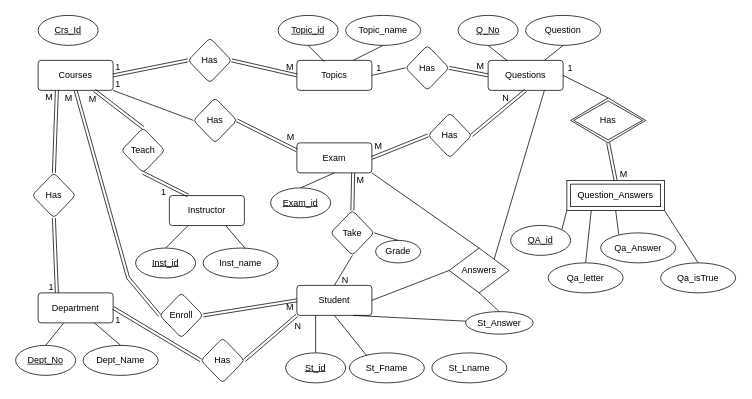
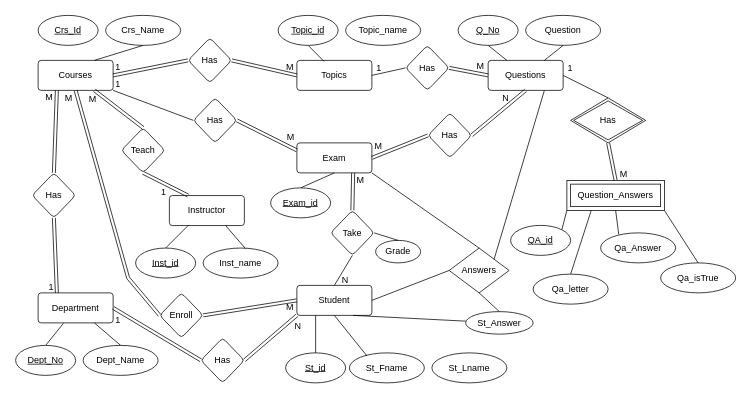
  <mxCell id="0" />
  <mxCell id="1" parent="0" />
  <mxCell id="2" value="Courses" style="rounded=1;arcSize=10;whiteSpace=wrap;html=1;align=center;" parent="1" vertex="1"><mxGeometry x="50" y="80" width="100" height="40" as="geometry" /></mxCell>
  <mxCell id="3" value="Instructor" style="rounded=1;arcSize=10;whiteSpace=wrap;html=1;align=center;" parent="1" vertex="1"><mxGeometry x="225" y="260.23" width="100" height="40" as="geometry" /></mxCell>
  <mxCell id="4" value="Topics" style="rounded=1;arcSize=10;whiteSpace=wrap;html=1;align=center;" parent="1" vertex="1"><mxGeometry x="395" y="80" width="100" height="40" as="geometry" /></mxCell>
  <mxCell id="5" value="Exam" style="rounded=1;arcSize=10;whiteSpace=wrap;html=1;align=center;" parent="1" vertex="1"><mxGeometry x="395" y="190" width="100" height="40" as="geometry" /></mxCell>
  <mxCell id="6" value="Student" style="rounded=1;arcSize=10;whiteSpace=wrap;html=1;align=center;" parent="1" vertex="1"><mxGeometry x="395" y="380" width="100" height="40" as="geometry" /></mxCell>
  <mxCell id="7" value="Department" style="rounded=1;arcSize=10;whiteSpace=wrap;html=1;align=center;" parent="1" vertex="1"><mxGeometry x="50" y="390" width="100" height="40" as="geometry" /></mxCell>
  <mxCell id="8" value="Questions" style="rounded=1;arcSize=10;whiteSpace=wrap;html=1;align=center;" parent="1" vertex="1"><mxGeometry x="650" y="80" width="100" height="40" as="geometry" /></mxCell>
+ <mxCell id="9" value="Crs_Name" style="ellipse;whiteSpace=wrap;html=1;align=center;" parent="1" vertex="1"><mxGeometry x="140" width="100" height="40" as="geometry" y="20" /></mxCell>
+ <mxCell id="10" value="" style="endArrow=none;html=1;rounded=0;entryX=0.5;entryY=1;entryDx=0;entryDy=0;exitX=0.75;exitY=0;exitDx=0;exitDy=0;" parent="1" source="2" target="9" edge="1"><mxGeometry width="50" height="50" relative="1" as="geometry"><mxPoint x="400" y="170" as="sourcePoint" /><mxPoint x="450" y="120" as="targetPoint" /></mxGeometry></mxCell>
  <mxCell id="11" value="Crs_Id" style="ellipse;whiteSpace=wrap;html=1;align=center;fontStyle=4;" parent="1" vertex="1"><mxGeometry x="50" width="80" height="40" as="geometry" y="20" /></mxCell>
  <mxCell id="12" value="" style="endArrow=none;html=1;rounded=0;entryX=0.5;entryY=1;entryDx=0;entryDy=0;exitX=0.363;exitY=0.036;exitDx=0;exitDy=0;exitPerimeter=0;" parent="1" source="4" target="15" edge="1"><mxGeometry width="50" height="50" relative="1" as="geometry"><mxPoint x="417" y="80" as="sourcePoint" /><mxPoint x="415" y="60" as="targetPoint" /></mxGeometry></mxCell>
  <mxCell id="13" value="Topic_name" style="ellipse;whiteSpace=wrap;html=1;align=center;" parent="1" vertex="1"><mxGeometry x="460" width="100" height="40" as="geometry" y="20" /></mxCell>
- <mxCell id="14" value="" style="endArrow=none;html=1;rounded=0;entryX=0.5;entryY=1;entryDx=0;entryDy=0;exitX=0.75;exitY=0;exitDx=0;exitDy=0;" parent="1" source="4" target="13" edge="1"><mxGeometry width="50" height="50" relative="1" as="geometry"><mxPoint x="467" y="80" as="sourcePoint" /><mxPoint x="770" y="120" as="targetPoint" /></mxGeometry></mxCell>
  <mxCell id="15" value="Topic_id" style="ellipse;whiteSpace=wrap;html=1;align=center;fontStyle=4;" parent="1" vertex="1"><mxGeometry x="370" width="80" height="40" as="geometry" y="20" /></mxCell>
  <mxCell id="16" value="" style="endArrow=none;html=1;rounded=0;entryX=0.5;entryY=0;entryDx=0;entryDy=0;exitX=0.338;exitY=1.014;exitDx=0;exitDy=0;exitPerimeter=0;" parent="1" source="7" target="19" edge="1"><mxGeometry width="50" height="50" relative="1" as="geometry"><mxPoint x="97" y="520" as="sourcePoint" /><mxPoint x="95" y="500" as="targetPoint" /></mxGeometry></mxCell>
  <mxCell id="17" value="Dept_Name" style="ellipse;whiteSpace=wrap;html=1;align=center;" parent="1" vertex="1"><mxGeometry x="110" y="460" width="100" height="40" as="geometry" /></mxCell>
  <mxCell id="18" value="" style="endArrow=none;html=1;rounded=0;entryX=0.5;entryY=0;entryDx=0;entryDy=0;exitX=0.75;exitY=1;exitDx=0;exitDy=0;" parent="1" source="7" target="17" edge="1"><mxGeometry width="50" height="50" relative="1" as="geometry"><mxPoint x="147" y="520" as="sourcePoint" /><mxPoint x="450" y="560" as="targetPoint" /></mxGeometry></mxCell>
  <mxCell id="19" value="Dept_No" style="ellipse;whiteSpace=wrap;html=1;align=center;fontStyle=4;" parent="1" vertex="1"><mxGeometry y="460" width="80" height="40" as="geometry" x="20" /></mxCell>
  <mxCell id="20" value="" style="endArrow=none;html=1;rounded=0;entryX=0.5;entryY=0;entryDx=0;entryDy=0;exitX=0.25;exitY=1;exitDx=0;exitDy=0;" parent="1" source="6" target="23" edge="1"><mxGeometry width="50" height="50" relative="1" as="geometry"><mxPoint x="402" y="520" as="sourcePoint" /><mxPoint x="400" y="500" as="targetPoint" /></mxGeometry></mxCell>
  <mxCell id="21" value="St_Fname" style="ellipse;whiteSpace=wrap;html=1;align=center;" parent="1" vertex="1"><mxGeometry x="465" y="470" width="100" height="40" as="geometry" /></mxCell>
  <mxCell id="22" value="" style="endArrow=none;html=1;rounded=0;entryX=0.235;entryY=0.105;entryDx=0;entryDy=0;exitX=0.5;exitY=1;exitDx=0;exitDy=0;entryPerimeter=0;" parent="1" source="6" target="21" edge="1"><mxGeometry width="50" height="50" relative="1" as="geometry"><mxPoint x="452" y="520" as="sourcePoint" /><mxPoint x="755" y="560" as="targetPoint" /></mxGeometry></mxCell>
  <mxCell id="23" value="St_id" style="ellipse;whiteSpace=wrap;html=1;align=center;fontStyle=4;" parent="1" vertex="1"><mxGeometry x="380" y="470" width="80" height="40" as="geometry" /></mxCell>
  <mxCell id="24" value="" style="endArrow=none;html=1;rounded=0;entryX=0.5;entryY=0;entryDx=0;entryDy=0;exitX=0.25;exitY=1;exitDx=0;exitDy=0;" parent="1" source="3" target="27" edge="1"><mxGeometry width="50" height="50" relative="1" as="geometry"><mxPoint x="227" y="390.23" as="sourcePoint" /><mxPoint x="225" y="370.23" as="targetPoint" /></mxGeometry></mxCell>
  <mxCell id="25" value="Inst_name" style="ellipse;whiteSpace=wrap;html=1;align=center;" parent="1" vertex="1"><mxGeometry x="270" y="330.23" width="100" height="40" as="geometry" /></mxCell>
  <mxCell id="26" value="" style="endArrow=none;html=1;rounded=0;entryX=0.563;entryY=0.014;entryDx=0;entryDy=0;exitX=0.75;exitY=1;exitDx=0;exitDy=0;entryPerimeter=0;" parent="1" source="3" target="25" edge="1"><mxGeometry width="50" height="50" relative="1" as="geometry"><mxPoint x="277" y="390.23" as="sourcePoint" /><mxPoint x="580" y="430.23" as="targetPoint" /></mxGeometry></mxCell>
  <mxCell id="27" value="Inst_id" style="ellipse;whiteSpace=wrap;html=1;align=center;fontStyle=4;" parent="1" vertex="1"><mxGeometry x="180" y="330.23" width="80" height="40" as="geometry" /></mxCell>
  <mxCell id="28" value="" style="endArrow=none;html=1;rounded=0;entryX=0.5;entryY=0;entryDx=0;entryDy=0;exitX=0.5;exitY=1;exitDx=0;exitDy=0;" parent="1" source="5" target="29" edge="1"><mxGeometry width="50" height="50" relative="1" as="geometry"><mxPoint x="402" y="300" as="sourcePoint" /><mxPoint x="400" y="280" as="targetPoint" /></mxGeometry></mxCell>
  <mxCell id="29" value="Exam_id" style="ellipse;whiteSpace=wrap;html=1;align=center;fontStyle=4;" parent="1" vertex="1"><mxGeometry x="360" y="250" width="80" height="40" as="geometry" /></mxCell>
  <mxCell id="30" value="" style="endArrow=none;html=1;rounded=0;entryX=0.5;entryY=1;entryDx=0;entryDy=0;exitX=0.25;exitY=0;exitDx=0;exitDy=0;" parent="1" source="8" target="33" edge="1"><mxGeometry width="50" height="50" relative="1" as="geometry"><mxPoint x="657" y="80" as="sourcePoint" /><mxPoint x="655" y="60" as="targetPoint" /></mxGeometry></mxCell>
  <mxCell id="31" value="Question" style="ellipse;whiteSpace=wrap;html=1;align=center;" parent="1" vertex="1"><mxGeometry x="700" width="100" height="40" as="geometry" y="20" /></mxCell>
  <mxCell id="32" value="" style="endArrow=none;html=1;rounded=0;entryX=0.5;entryY=1;entryDx=0;entryDy=0;exitX=0.75;exitY=0;exitDx=0;exitDy=0;" parent="1" source="8" target="31" edge="1"><mxGeometry width="50" height="50" relative="1" as="geometry"><mxPoint x="707" y="80" as="sourcePoint" /><mxPoint x="1010" y="120" as="targetPoint" /></mxGeometry></mxCell>
  <mxCell id="33" value="Q_No" style="ellipse;whiteSpace=wrap;html=1;align=center;fontStyle=4;" parent="1" vertex="1"><mxGeometry x="610" width="80" height="40" as="geometry" y="20" /></mxCell>
  <mxCell id="34" value="" style="endArrow=none;html=1;rounded=0;entryX=1;entryY=0;entryDx=0;entryDy=0;exitX=0;exitY=1;exitDx=0;exitDy=0;" parent="1" source="38" target="37" edge="1"><mxGeometry width="50" height="50" relative="1" as="geometry"><mxPoint x="777" y="390" as="sourcePoint" /><mxPoint x="775" y="370" as="targetPoint" /></mxGeometry></mxCell>
  <mxCell id="35" value="Qa_Answer" style="ellipse;whiteSpace=wrap;html=1;align=center;" parent="1" vertex="1"><mxGeometry x="800" y="310" width="100" height="40" as="geometry" /></mxCell>
  <mxCell id="36" value="" style="endArrow=none;html=1;rounded=0;entryX=0.242;entryY=0.052;entryDx=0;entryDy=0;exitX=0.5;exitY=1;exitDx=0;exitDy=0;entryPerimeter=0;" parent="1" source="38" target="35" edge="1"><mxGeometry width="50" height="50" relative="1" as="geometry"><mxPoint x="827" y="390" as="sourcePoint" /><mxPoint x="1130" y="430" as="targetPoint" /></mxGeometry></mxCell>
  <mxCell id="37" value="QA_id" style="ellipse;whiteSpace=wrap;html=1;align=center;fontStyle=4;" parent="1" vertex="1"><mxGeometry x="680" y="300" width="80" height="40" as="geometry" /></mxCell>
  <mxCell id="38" value="Question_Answers" style="shape=ext;margin=3;double=1;whiteSpace=wrap;html=1;align=center;" parent="1" vertex="1"><mxGeometry x="755" y="240" width="130" height="40" as="geometry" /></mxCell>
  <mxCell id="39" value="St_Lname" style="ellipse;whiteSpace=wrap;html=1;align=center;" parent="1" vertex="1"><mxGeometry x="575" y="470" width="100" height="40" as="geometry" /></mxCell>
  <mxCell id="40" value="" style="endArrow=none;html=1;rounded=0;exitX=0.75;exitY=1;exitDx=0;exitDy=0;" parent="1" source="6" target="96" edge="1"><mxGeometry width="50" height="50" relative="1" as="geometry"><mxPoint x="455" y="430" as="sourcePoint" /><mxPoint x="479" y="474" as="targetPoint" /></mxGeometry></mxCell>
- <mxCell id="41" value="Qa_letter" style="ellipse;whiteSpace=wrap;html=1;align=center;" parent="1" vertex="1"><mxGeometry x="730" y="350" width="100" height="40" as="geometry" /></mxCell>
+ <mxCell id="41" value="Qa_letter" style="ellipse;whiteSpace=wrap;html=1;align=center;" parent="1" vertex="1"><mxGeometry x="710" y="365" width="100" height="40" as="geometry" /></mxCell>
  <mxCell id="42" value="" style="endArrow=none;html=1;rounded=0;exitX=0.25;exitY=1;exitDx=0;exitDy=0;entryX=0.5;entryY=0;entryDx=0;entryDy=0;" parent="1" source="38" target="41" edge="1"><mxGeometry width="50" height="50" relative="1" as="geometry"><mxPoint x="827" y="460" as="sourcePoint" /><mxPoint x="780" y="350" as="targetPoint" /></mxGeometry></mxCell>
  <mxCell id="43" value="Qa_isTrue" style="ellipse;whiteSpace=wrap;html=1;align=center;" parent="1" vertex="1"><mxGeometry x="880" y="350" width="100" height="40" as="geometry" /></mxCell>
  <mxCell id="44" value="" style="endArrow=none;html=1;rounded=0;entryX=0.5;entryY=0;entryDx=0;entryDy=0;exitX=1;exitY=1;exitDx=0;exitDy=0;" parent="1" source="38" target="43" edge="1"><mxGeometry width="50" height="50" relative="1" as="geometry"><mxPoint x="907" y="330" as="sourcePoint" /><mxPoint x="1210" y="370" as="targetPoint" /></mxGeometry></mxCell>
  <mxCell id="45" value="Has" style="rhombus;whiteSpace=wrap;html=1;rounded=1;arcSize=10;" parent="1" vertex="1"><mxGeometry x="42" y="230" width="58" height="60" as="geometry" /></mxCell>
  <mxCell id="46" value="" style="shape=link;html=1;rounded=0;exitX=0.5;exitY=1;exitDx=0;exitDy=0;entryX=0.25;entryY=0;entryDx=0;entryDy=0;" parent="1" source="45" target="7" edge="1"><mxGeometry relative="1" as="geometry"><mxPoint x="220" y="290" as="sourcePoint" /><mxPoint x="380" y="290" as="targetPoint" /></mxGeometry></mxCell>
  <mxCell id="47" value="1" style="resizable=0;html=1;whiteSpace=wrap;align=right;verticalAlign=bottom;" parent="46" connectable="0" vertex="1"><mxGeometry x="1" relative="1" as="geometry"><mxPoint x="-3" as="offset" /></mxGeometry></mxCell>
  <mxCell id="48" value="" style="shape=link;html=1;rounded=0;exitX=0.5;exitY=0;exitDx=0;exitDy=0;entryX=0.25;entryY=1;entryDx=0;entryDy=0;" parent="1" source="45" target="2" edge="1"><mxGeometry relative="1" as="geometry"><mxPoint x="220" y="290" as="sourcePoint" /><mxPoint x="380" y="290" as="targetPoint" /></mxGeometry></mxCell>
  <mxCell id="49" value="M" style="resizable=0;html=1;whiteSpace=wrap;align=right;verticalAlign=bottom;" parent="48" connectable="0" vertex="1"><mxGeometry x="1" relative="1" as="geometry"><mxPoint x="-4" y="17" as="offset" /></mxGeometry></mxCell>
  <mxCell id="50" value="Has" style="rhombus;whiteSpace=wrap;html=1;rounded=1;arcSize=10;" parent="1" vertex="1"><mxGeometry x="250" y="50" width="58" height="60" as="geometry" /></mxCell>
  <mxCell id="51" value="" style="shape=link;html=1;rounded=0;exitX=1;exitY=0.5;exitDx=0;exitDy=0;entryX=0;entryY=0.5;entryDx=0;entryDy=0;" parent="1" source="50" target="4" edge="1"><mxGeometry relative="1" as="geometry"><mxPoint x="390" y="200" as="sourcePoint" /><mxPoint x="270" y="300" as="targetPoint" /></mxGeometry></mxCell>
  <mxCell id="52" value="M" style="resizable=0;html=1;whiteSpace=wrap;align=right;verticalAlign=bottom;" parent="51" connectable="0" vertex="1"><mxGeometry x="1" relative="1" as="geometry"><mxPoint x="-3" y="-3" as="offset" /></mxGeometry></mxCell>
  <mxCell id="53" value="" style="shape=link;html=1;rounded=0;exitX=0;exitY=0.5;exitDx=0;exitDy=0;entryX=1;entryY=0.5;entryDx=0;entryDy=0;" parent="1" source="50" target="2" edge="1"><mxGeometry relative="1" as="geometry"><mxPoint x="390" y="200" as="sourcePoint" /><mxPoint x="270" y="30" as="targetPoint" /></mxGeometry></mxCell>
  <mxCell id="54" value="1" style="resizable=0;html=1;whiteSpace=wrap;align=right;verticalAlign=bottom;" parent="53" connectable="0" vertex="1"><mxGeometry x="1" relative="1" as="geometry"><mxPoint x="11" y="-3" as="offset" /></mxGeometry></mxCell>
  <mxCell id="55" value="Teach" style="rhombus;whiteSpace=wrap;html=1;rounded=1;arcSize=10;" parent="1" vertex="1"><mxGeometry x="161" y="170" width="58" height="60" as="geometry" /></mxCell>
  <mxCell id="56" value="" style="shape=link;html=1;rounded=0;exitX=0.5;exitY=1;exitDx=0;exitDy=0;entryX=0.25;entryY=0;entryDx=0;entryDy=0;" parent="1" source="55" target="3" edge="1"><mxGeometry relative="1" as="geometry"><mxPoint x="379" y="300" as="sourcePoint" /><mxPoint x="259" y="400" as="targetPoint" /></mxGeometry></mxCell>
  <mxCell id="57" value="1" style="resizable=0;html=1;whiteSpace=wrap;align=right;verticalAlign=bottom;" parent="56" connectable="0" vertex="1"><mxGeometry x="1" relative="1" as="geometry"><mxPoint x="-28" y="4" as="offset" /></mxGeometry></mxCell>
  <mxCell id="58" value="" style="shape=link;html=1;rounded=0;exitX=0.5;exitY=0;exitDx=0;exitDy=0;entryX=0.75;entryY=1;entryDx=0;entryDy=0;" parent="1" source="55" target="2" edge="1"><mxGeometry relative="1" as="geometry"><mxPoint x="379" y="300" as="sourcePoint" /><mxPoint x="259" y="130" as="targetPoint" /></mxGeometry></mxCell>
  <mxCell id="59" value="M" style="resizable=0;html=1;whiteSpace=wrap;align=right;verticalAlign=bottom;" parent="58" connectable="0" vertex="1"><mxGeometry x="1" relative="1" as="geometry"><mxPoint x="4" y="20" as="offset" /></mxGeometry></mxCell>
  <mxCell id="60" value="Has" style="rhombus;whiteSpace=wrap;html=1;rounded=1;arcSize=10;" parent="1" vertex="1"><mxGeometry x="257" y="130" width="58" height="60" as="geometry" /></mxCell>
  <mxCell id="61" value="" style="shape=link;html=1;rounded=0;exitX=1;exitY=0.5;exitDx=0;exitDy=0;entryX=0;entryY=0.25;entryDx=0;entryDy=0;" parent="1" source="60" target="5" edge="1"><mxGeometry relative="1" as="geometry"><mxPoint x="250" y="320" as="sourcePoint" /><mxPoint x="130" y="420" as="targetPoint" /></mxGeometry></mxCell>
  <mxCell id="62" value="M" style="resizable=0;html=1;whiteSpace=wrap;align=right;verticalAlign=bottom;" parent="61" connectable="0" vertex="1"><mxGeometry x="1" relative="1" as="geometry"><mxPoint x="-2" y="-9" as="offset" /></mxGeometry></mxCell>
  <mxCell id="63" value="" style="endArrow=none;html=1;rounded=0;entryX=1;entryY=1;entryDx=0;entryDy=0;exitX=0;exitY=0.5;exitDx=0;exitDy=0;" parent="1" source="60" target="2" edge="1"><mxGeometry relative="1" as="geometry"><mxPoint x="280" y="210" as="sourcePoint" /><mxPoint x="440" y="210" as="targetPoint" /></mxGeometry></mxCell>
  <mxCell id="64" value="1" style="resizable=0;html=1;whiteSpace=wrap;align=right;verticalAlign=bottom;" parent="63" connectable="0" vertex="1"><mxGeometry x="1" relative="1" as="geometry"><mxPoint x="11" as="offset" /></mxGeometry></mxCell>
  <mxCell id="65" value="Has" style="rhombus;whiteSpace=wrap;html=1;rounded=1;arcSize=10;" parent="1" vertex="1"><mxGeometry x="540" y="60" width="58" height="60" as="geometry" /></mxCell>
  <mxCell id="66" value="" style="shape=link;html=1;rounded=0;exitX=1;exitY=0.5;exitDx=0;exitDy=0;entryX=0;entryY=0.5;entryDx=0;entryDy=0;" parent="1" source="65" target="8" edge="1"><mxGeometry relative="1" as="geometry"><mxPoint x="605" y="300" as="sourcePoint" /><mxPoint x="750" y="180" as="targetPoint" /></mxGeometry></mxCell>
  <mxCell id="67" value="M" style="resizable=0;html=1;whiteSpace=wrap;align=right;verticalAlign=bottom;" parent="66" connectable="0" vertex="1"><mxGeometry x="1" relative="1" as="geometry"><mxPoint x="-4" y="-4" as="offset" /></mxGeometry></mxCell>
  <mxCell id="68" value="" style="endArrow=none;html=1;rounded=0;entryX=1;entryY=0.5;entryDx=0;entryDy=0;exitX=0;exitY=0.5;exitDx=0;exitDy=0;" parent="1" source="65" target="4" edge="1"><mxGeometry relative="1" as="geometry"><mxPoint x="635" y="190" as="sourcePoint" /><mxPoint x="505" y="100" as="targetPoint" /></mxGeometry></mxCell>
  <mxCell id="69" value="1" style="resizable=0;html=1;whiteSpace=wrap;align=right;verticalAlign=bottom;" parent="68" connectable="0" vertex="1"><mxGeometry x="1" relative="1" as="geometry"><mxPoint x="14" y="-2" as="offset" /></mxGeometry></mxCell>
  <mxCell id="70" value="Enroll" style="rhombus;whiteSpace=wrap;html=1;rounded=1;arcSize=10;" parent="1" vertex="1"><mxGeometry x="212" y="390" width="58" height="60" as="geometry" /></mxCell>
  <mxCell id="71" value="" style="shape=link;html=1;rounded=0;exitX=1;exitY=0.5;exitDx=0;exitDy=0;entryX=0;entryY=0.5;entryDx=0;entryDy=0;" parent="1" source="70" target="6" edge="1"><mxGeometry relative="1" as="geometry"><mxPoint x="442" y="560" as="sourcePoint" /><mxPoint x="308" y="530" as="targetPoint" /></mxGeometry></mxCell>
  <mxCell id="72" value="N" style="resizable=0;html=1;whiteSpace=wrap;align=right;verticalAlign=bottom;" parent="71" connectable="0" vertex="1"><mxGeometry x="1" relative="1" as="geometry"><mxPoint x="7" y="42" as="offset" /></mxGeometry></mxCell>
  <mxCell id="73" value="" style="shape=link;html=1;rounded=0;exitX=0;exitY=0.5;exitDx=0;exitDy=0;entryX=0.5;entryY=1;entryDx=0;entryDy=0;" parent="1" source="70" target="2" edge="1"><mxGeometry relative="1" as="geometry"><mxPoint x="442" y="560" as="sourcePoint" /><mxPoint x="188" y="380" as="targetPoint" /><Array as="points"><mxPoint x="170" y="370" /></Array></mxGeometry></mxCell>
  <mxCell id="74" value="M" style="resizable=0;html=1;whiteSpace=wrap;align=right;verticalAlign=bottom;" parent="73" connectable="0" vertex="1"><mxGeometry x="1" relative="1" as="geometry"><mxPoint x="-3" y="18" as="offset" /></mxGeometry></mxCell>
  <mxCell id="75" value="Has" style="rhombus;whiteSpace=wrap;html=1;rounded=1;arcSize=10;" parent="1" vertex="1"><mxGeometry x="570" y="150" width="58" height="60" as="geometry" /></mxCell>
  <mxCell id="76" value="" style="shape=link;html=1;rounded=0;exitX=1;exitY=0.5;exitDx=0;exitDy=0;entryX=0.5;entryY=1;entryDx=0;entryDy=0;" parent="1" source="75" target="8" edge="1"><mxGeometry relative="1" as="geometry"><mxPoint x="804" y="315" as="sourcePoint" /><mxPoint x="670" y="285" as="targetPoint" /></mxGeometry></mxCell>
  <mxCell id="77" value="N" style="resizable=0;html=1;whiteSpace=wrap;align=right;verticalAlign=bottom;" parent="76" connectable="0" vertex="1"><mxGeometry x="1" relative="1" as="geometry"><mxPoint x="-21" y="18" as="offset" /></mxGeometry></mxCell>
  <mxCell id="78" value="" style="shape=link;html=1;rounded=0;exitX=0;exitY=0.5;exitDx=0;exitDy=0;entryX=1;entryY=0.5;entryDx=0;entryDy=0;" parent="1" source="75" target="5" edge="1"><mxGeometry relative="1" as="geometry"><mxPoint x="804" y="315" as="sourcePoint" /><mxPoint x="550" y="135" as="targetPoint" /></mxGeometry></mxCell>
  <mxCell id="79" value="M" style="resizable=0;html=1;whiteSpace=wrap;align=right;verticalAlign=bottom;" parent="78" connectable="0" vertex="1"><mxGeometry x="1" relative="1" as="geometry"><mxPoint x="15" y="-7" as="offset" /></mxGeometry></mxCell>
  <mxCell id="80" value="Take" style="rhombus;whiteSpace=wrap;html=1;rounded=1;arcSize=10;" parent="1" vertex="1"><mxGeometry x="440" y="280" width="58" height="60" as="geometry" /></mxCell>
  <mxCell id="81" value="" style="shape=link;html=1;rounded=0;exitX=0.5;exitY=0;exitDx=0;exitDy=0;entryX=0.75;entryY=1;entryDx=0;entryDy=0;" parent="1" source="80" target="5" edge="1"><mxGeometry relative="1" as="geometry"><mxPoint x="483" y="470" as="sourcePoint" /><mxPoint x="628" y="350" as="targetPoint" /></mxGeometry></mxCell>
  <mxCell id="82" value="M" style="resizable=0;html=1;whiteSpace=wrap;align=right;verticalAlign=bottom;" parent="81" connectable="0" vertex="1"><mxGeometry x="1" relative="1" as="geometry"><mxPoint x="16" y="18" as="offset" /></mxGeometry></mxCell>
  <mxCell id="83" value="" style="endArrow=none;html=1;rounded=0;entryX=0.5;entryY=0;entryDx=0;entryDy=0;exitX=0.5;exitY=1;exitDx=0;exitDy=0;" parent="1" source="80" target="6" edge="1"><mxGeometry relative="1" as="geometry"><mxPoint x="513" y="360" as="sourcePoint" /><mxPoint x="383" y="270" as="targetPoint" /></mxGeometry></mxCell>
  <mxCell id="84" value="N" style="resizable=0;html=1;whiteSpace=wrap;align=right;verticalAlign=bottom;" parent="83" connectable="0" vertex="1"><mxGeometry x="1" relative="1" as="geometry"><mxPoint x="20" y="1" as="offset" /></mxGeometry></mxCell>
  <mxCell id="85" value="Grade" style="ellipse;whiteSpace=wrap;html=1;align=center;" parent="1" vertex="1"><mxGeometry x="500" y="320" width="60" height="30" as="geometry" /></mxCell>
  <mxCell id="86" value="" style="endArrow=none;html=1;rounded=0;exitX=1;exitY=0.5;exitDx=0;exitDy=0;entryX=0.5;entryY=0;entryDx=0;entryDy=0;" parent="1" source="80" target="85" edge="1"><mxGeometry width="50" height="50" relative="1" as="geometry"><mxPoint x="410" y="290" as="sourcePoint" /><mxPoint x="460" y="240" as="targetPoint" /></mxGeometry></mxCell>
  <mxCell id="87" value="Has" style="shape=rhombus;double=1;perimeter=rhombusPerimeter;whiteSpace=wrap;html=1;align=center;" parent="1" vertex="1"><mxGeometry x="760" y="130" width="100" height="60" as="geometry" /></mxCell>
  <mxCell id="88" value="" style="shape=link;html=1;rounded=0;exitX=0.5;exitY=1;exitDx=0;exitDy=0;entryX=0.5;entryY=0;entryDx=0;entryDy=0;" parent="1" source="87" target="38" edge="1"><mxGeometry relative="1" as="geometry"><mxPoint x="580" y="190" as="sourcePoint" /><mxPoint x="505" y="220" as="targetPoint" /></mxGeometry></mxCell>
  <mxCell id="89" value="M" style="resizable=0;html=1;whiteSpace=wrap;align=right;verticalAlign=bottom;" parent="88" connectable="0" vertex="1"><mxGeometry x="1" relative="1" as="geometry"><mxPoint x="17" as="offset" /></mxGeometry></mxCell>
  <mxCell id="90" value="" style="endArrow=none;html=1;rounded=0;entryX=1;entryY=0.5;entryDx=0;entryDy=0;exitX=0.5;exitY=0;exitDx=0;exitDy=0;" parent="1" source="87" target="8" edge="1"><mxGeometry relative="1" as="geometry"><mxPoint x="830" y="90" as="sourcePoint" /><mxPoint x="505" y="110" as="targetPoint" /></mxGeometry></mxCell>
  <mxCell id="91" value="1" style="resizable=0;html=1;whiteSpace=wrap;align=right;verticalAlign=bottom;" parent="90" connectable="0" vertex="1"><mxGeometry x="1" relative="1" as="geometry"><mxPoint x="14" y="-2" as="offset" /></mxGeometry></mxCell>
  <mxCell id="92" value="Answers" style="shape=rhombus;perimeter=rhombusPerimeter;whiteSpace=wrap;html=1;align=center;" parent="1" vertex="1"><mxGeometry x="598" y="330.23" width="80" height="59.77" as="geometry" /></mxCell>
  <mxCell id="93" value="" style="endArrow=none;html=1;rounded=0;exitX=1;exitY=0.5;exitDx=0;exitDy=0;entryX=0;entryY=0.5;entryDx=0;entryDy=0;" parent="1" source="6" target="92" edge="1"><mxGeometry relative="1" as="geometry"><mxPoint x="420" y="260" as="sourcePoint" /><mxPoint x="580" y="260" as="targetPoint" /></mxGeometry></mxCell>
  <mxCell id="94" value="" style="endArrow=none;html=1;rounded=0;exitX=1;exitY=1;exitDx=0;exitDy=0;entryX=0.5;entryY=0;entryDx=0;entryDy=0;" parent="1" source="5" target="92" edge="1"><mxGeometry relative="1" as="geometry"><mxPoint x="505" y="410" as="sourcePoint" /><mxPoint x="580" y="370" as="targetPoint" /></mxGeometry></mxCell>
  <mxCell id="95" value="" style="endArrow=none;html=1;rounded=0;exitX=0.75;exitY=1;exitDx=0;exitDy=0;entryX=1;entryY=0;entryDx=0;entryDy=0;" parent="1" source="8" target="92" edge="1"><mxGeometry relative="1" as="geometry"><mxPoint x="505" y="240" as="sourcePoint" /><mxPoint x="620" y="340" as="targetPoint" /></mxGeometry></mxCell>
  <mxCell id="96" value="St_Answer" style="ellipse;whiteSpace=wrap;html=1;align=center;" parent="1" vertex="1"><mxGeometry x="620" y="415" width="90" height="30" as="geometry" /></mxCell>
  <mxCell id="97" value="" style="endArrow=none;html=1;rounded=0;exitX=0.5;exitY=1;exitDx=0;exitDy=0;entryX=0.5;entryY=0;entryDx=0;entryDy=0;" parent="1" source="92" target="96" edge="1"><mxGeometry width="50" height="50" relative="1" as="geometry"><mxPoint x="628" y="400" as="sourcePoint" /><mxPoint x="590" y="330" as="targetPoint" /></mxGeometry></mxCell>
  <mxCell id="98" value="Has" style="rhombus;whiteSpace=wrap;html=1;rounded=1;arcSize=10;" parent="1" vertex="1"><mxGeometry x="267" y="450" width="58" height="60" as="geometry" /></mxCell>
  <mxCell id="99" value="" style="shape=link;html=1;rounded=0;exitX=1;exitY=0.5;exitDx=0;exitDy=0;entryX=0;entryY=1;entryDx=0;entryDy=0;" parent="1" source="98" target="6" edge="1"><mxGeometry relative="1" as="geometry"><mxPoint x="380" y="640" as="sourcePoint" /><mxPoint x="385" y="540" as="targetPoint" /></mxGeometry></mxCell>
  <mxCell id="100" value="M" style="resizable=0;html=1;whiteSpace=wrap;align=right;verticalAlign=bottom;" parent="99" connectable="0" vertex="1"><mxGeometry x="1" relative="1" as="geometry"><mxPoint x="-3" y="-3" as="offset" /></mxGeometry></mxCell>
  <mxCell id="101" value="" style="shape=link;html=1;rounded=0;exitX=0;exitY=0.5;exitDx=0;exitDy=0;entryX=1;entryY=0.5;entryDx=0;entryDy=0;" parent="1" source="98" target="7" edge="1"><mxGeometry relative="1" as="geometry"><mxPoint x="380" y="640" as="sourcePoint" /><mxPoint x="140" y="540" as="targetPoint" /></mxGeometry></mxCell>
  <mxCell id="102" value="1" style="resizable=0;html=1;whiteSpace=wrap;align=right;verticalAlign=bottom;" parent="101" connectable="0" vertex="1"><mxGeometry x="1" relative="1" as="geometry"><mxPoint x="11" y="25" as="offset" /></mxGeometry></mxCell>
